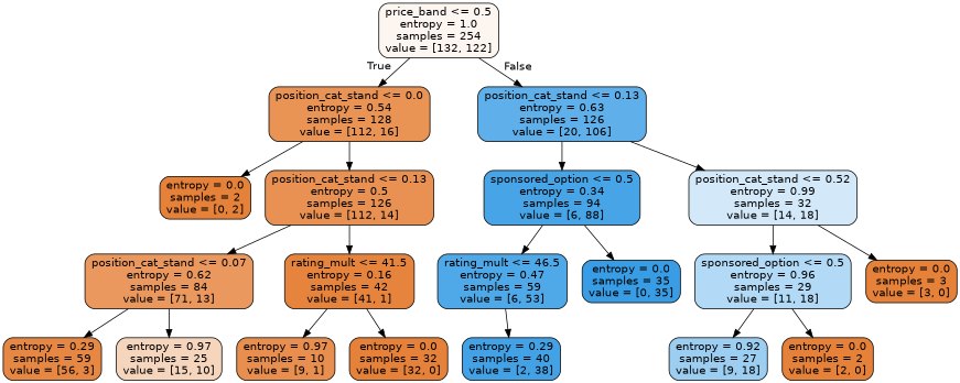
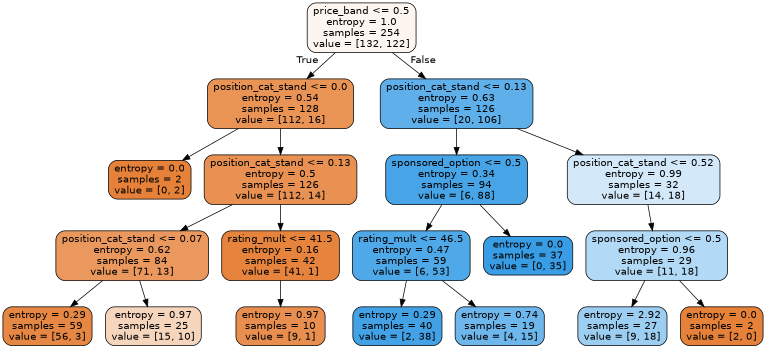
  digraph {
    fontname="DejaVu Sans"
    node [color=black fillcolor="#e58139" fontname="DejaVu Sans" shape=box style="filled, rounded"]
    edge [fontname="DejaVu Sans"]
    n1 [fillcolor="#fdf5f0" label="price_band <= 0.5\nentropy = 1.0\nsamples = 254\nvalue = [132, 122]"]
    n2 [fillcolor="#e99355" label="position_cat_stand <= 0.0\nentropy = 0.54\nsamples = 128\nvalue = [112, 16]"]
    n3 [fillcolor="#5eafea" label="position_cat_stand <= 0.13\nentropy = 0.63\nsamples = 126\nvalue = [20, 106]"]
    n4 [label="entropy = 0.0\nsamples = 2\nvalue = [0, 2]"]
    n5 [fillcolor="#e89152" label="position_cat_stand <= 0.13\nentropy = 0.5\nsamples = 126\nvalue = [112, 14]"]
    n6 [fillcolor="#46a4e7" label="sponsored_option <= 0.5\nentropy = 0.34\nsamples = 94\nvalue = [6, 88]"]
    n7 [fillcolor="#d3e9f9" label="position_cat_stand <= 0.52\nentropy = 0.99\nsamples = 32\nvalue = [14, 18]"]
    n8 [fillcolor="#ea985d" label="position_cat_stand <= 0.07\nentropy = 0.62\nsamples = 84\nvalue = [71, 13]"]
    n9 [fillcolor="#e6843e" label="rating_mult <= 41.5\nentropy = 0.16\nsamples = 42\nvalue = [41, 1]"]
    n10 [fillcolor="#e68844" label="entropy = 0.29\nsamples = 59\nvalue = [56, 3]"]
    n11 [fillcolor="#f6d5bd" label="entropy = 0.97\nsamples = 25\nvalue = [15, 10]"]
    n12 [fillcolor="#e88f4f" label="entropy = 0.97\nsamples = 10\nvalue = [9, 1]"]
-   n13 [label="entropy = 0.0\nsamples = 32\nvalue = [32, 0]"]
    n14 [fillcolor="#4fa8e8" label="rating_mult <= 46.5\nentropy = 0.47\nsamples = 59\nvalue = [6, 53]"]
-   n15 [fillcolor="#399de5" label="entropy = 0.0\nsamples = 35\nvalue = [0, 35]"]
+   n15 [fillcolor="#399de5" label="entropy = 0.0\nsamples = 37\nvalue = [0, 35]"]
    n16 [fillcolor="#b2d9f5" label="sponsored_option <= 0.5\nentropy = 0.96\nsamples = 29\nvalue = [11, 18]"]
-   n17 [label="entropy = 0.0\nsamples = 3\nvalue = [3, 0]"]
    n18 [fillcolor="#43a2e6" label="entropy = 0.29\nsamples = 40\nvalue = [2, 38]"]
-   n20 [fillcolor="#9ccef2" label="entropy = 0.92\nsamples = 27\nvalue = [9, 18]"]
+   n19 [fillcolor="#6eb7ec" label="entropy = 0.74\nsamples = 19\nvalue = [4, 15]"]
+   n20 [fillcolor="#9ccef2" label="entropy = 2.92\nsamples = 27\nvalue = [9, 18]"]
    n21 [label="entropy = 0.0\nsamples = 2\nvalue = [2, 0]"]
    n1 -> n2 [headlabel=True labelangle=45 labeldistance=2.5]
    n1 -> n3 [headlabel=False labelangle=-45 labeldistance=2.5]
    n2 -> n4
    n2 -> n5
    n3 -> n6
    n3 -> n7
    n5 -> n8
    n5 -> n9
    n6 -> n14
    n6 -> n15
    n7 -> n16
-   n7 -> n17
    n8 -> n10
    n8 -> n11
    n9 -> n12
-   n9 -> n13
    n14 -> n18
+   n14 -> n19
    n16 -> n20
    n16 -> n21
  }
